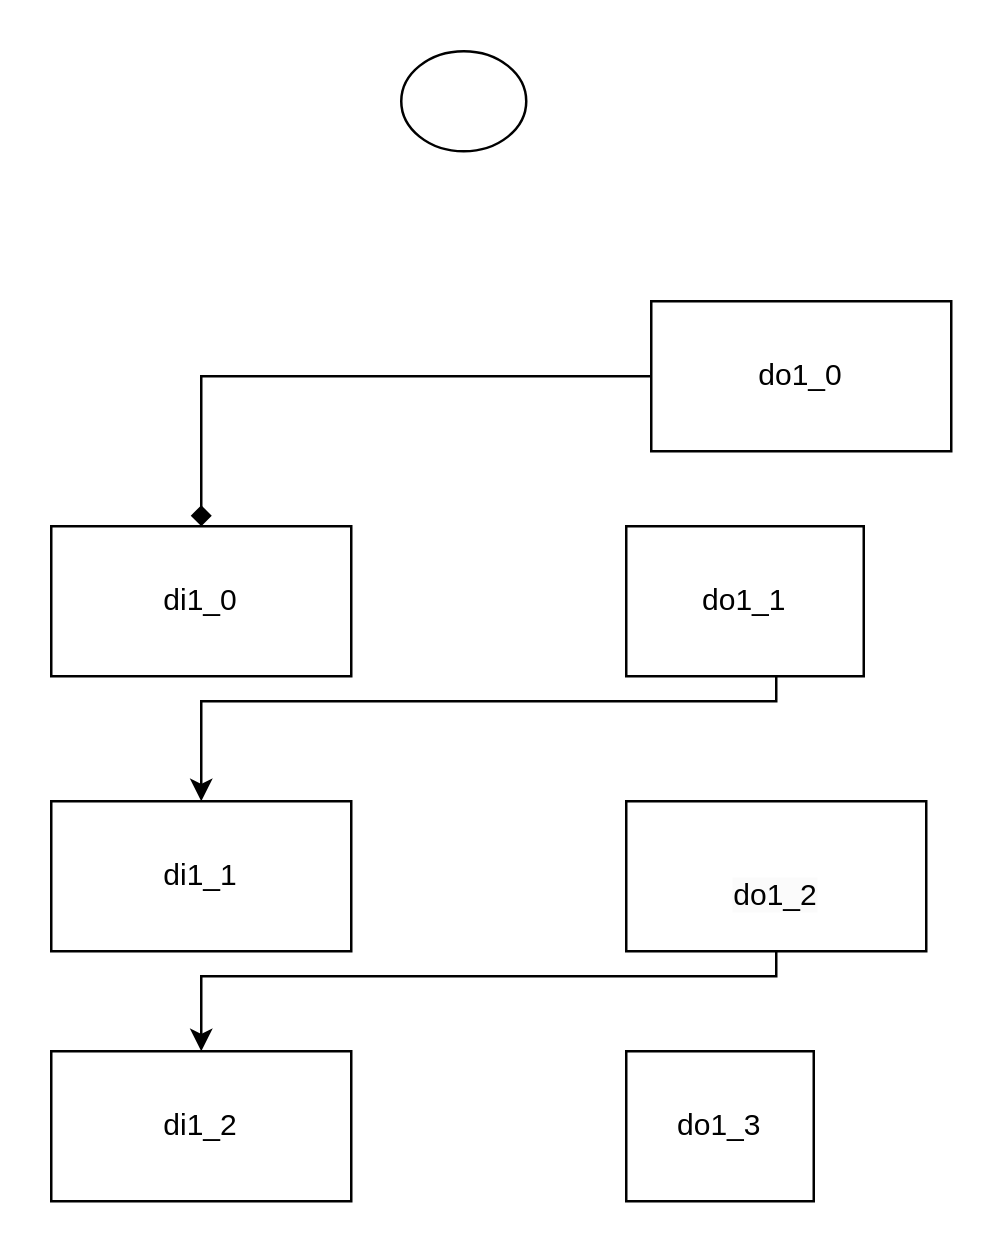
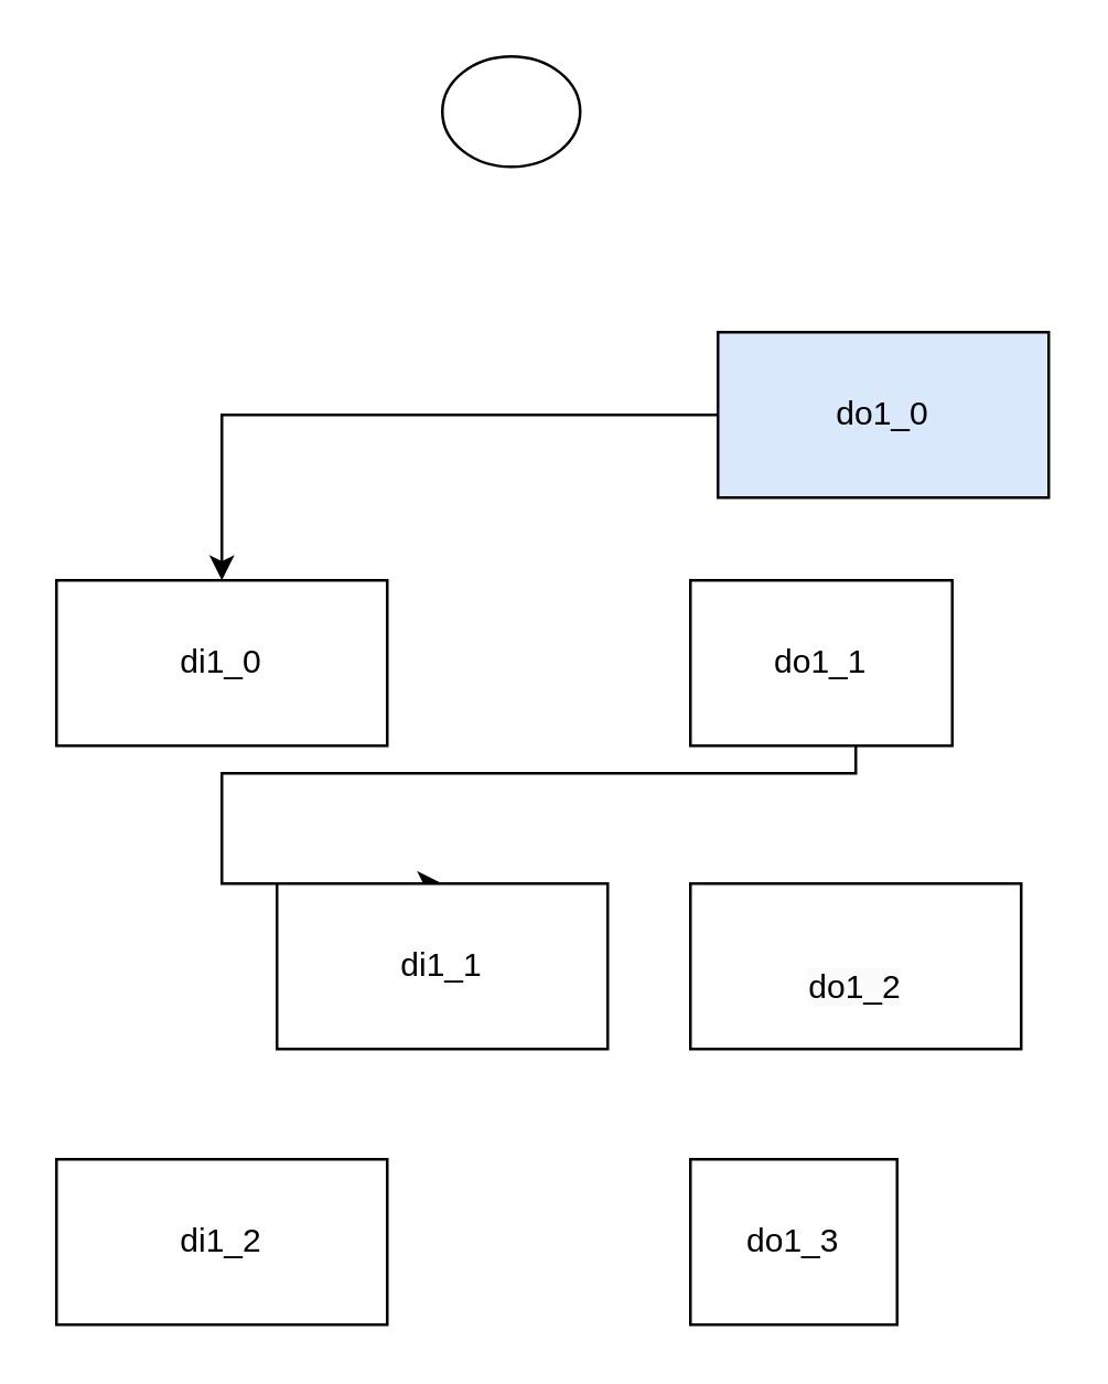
  <mxCell id="0" />
  <mxCell id="1" parent="0" />
- <mxCell id="2" style="edgeStyle=orthogonalEdgeStyle;rounded=0;orthogonalLoop=1;jettySize=auto;html=1;endArrow=diamond;" edge="1" parent="1" source="3" target="4"><mxGeometry relative="1" as="geometry" /></mxCell>
- <mxCell id="3" value="do1_0" style="rounded=0;whiteSpace=wrap;html=1;" vertex="1" parent="1"><mxGeometry x="260" y="120" width="120" height="60" as="geometry" /></mxCell>
+ <mxCell id="2" style="edgeStyle=orthogonalEdgeStyle;rounded=0;orthogonalLoop=1;jettySize=auto;html=1;" edge="1" parent="1" source="3" target="4"><mxGeometry relative="1" as="geometry" /></mxCell>
+ <mxCell id="3" value="do1_0" style="rounded=0;whiteSpace=wrap;html=1;fillColor=#dae8fc;" vertex="1" parent="1"><mxGeometry x="260" y="120" width="120" height="60" as="geometry" /></mxCell>
  <mxCell id="4" value="di1_0" style="rounded=0;whiteSpace=wrap;html=1;" vertex="1" parent="1"><mxGeometry x="20" y="210" width="120" height="60" as="geometry" /></mxCell>
  <mxCell id="5" style="edgeStyle=orthogonalEdgeStyle;rounded=0;orthogonalLoop=1;jettySize=auto;html=1;entryX=0.5;entryY=0;entryDx=0;entryDy=0;" edge="1" parent="1" source="6" target="7"><mxGeometry relative="1" as="geometry"><Array as="points"><mxPoint x="310" y="280" /><mxPoint x="80" y="280" /></Array></mxGeometry></mxCell>
  <mxCell id="6" value="do1_1" style="rounded=0;whiteSpace=wrap;html=1;" vertex="1" parent="1"><mxGeometry x="250" y="210" width="95" height="60" as="geometry" /></mxCell>
- <mxCell id="7" value="di1_1" style="rounded=0;whiteSpace=wrap;html=1;" vertex="1" parent="1"><mxGeometry x="20" y="320" width="120" height="60" as="geometry" /></mxCell>
- <mxCell id="8" style="edgeStyle=orthogonalEdgeStyle;rounded=0;orthogonalLoop=1;jettySize=auto;html=1;entryX=0.5;entryY=0;entryDx=0;entryDy=0;" edge="1" parent="1" source="9" target="11"><mxGeometry relative="1" as="geometry"><Array as="points"><mxPoint x="310" y="390" /><mxPoint x="80" y="390" /></Array></mxGeometry></mxCell>
+ <mxCell id="7" value="di1_1" style="rounded=0;whiteSpace=wrap;html=1;" vertex="1" parent="1"><mxGeometry x="100" y="320" width="120" height="60" as="geometry" /></mxCell>
  <mxCell id="9" value="&lt;br&gt;&lt;span style=&quot;color: rgb(0, 0, 0); font-family: Helvetica; font-size: 12px; font-style: normal; font-variant-ligatures: normal; font-variant-caps: normal; font-weight: 400; letter-spacing: normal; orphans: 2; text-align: center; text-indent: 0px; text-transform: none; widows: 2; word-spacing: 0px; -webkit-text-stroke-width: 0px; background-color: rgb(251, 251, 251); text-decoration-thickness: initial; text-decoration-style: initial; text-decoration-color: initial; float: none; display: inline !important;&quot;&gt;do1_2&lt;/span&gt;&lt;br&gt;" style="rounded=0;whiteSpace=wrap;html=1;" vertex="1" parent="1"><mxGeometry x="250" y="320" width="120" height="60" as="geometry" /></mxCell>
  <mxCell id="10" value="do1_3" style="rounded=0;whiteSpace=wrap;html=1;" vertex="1" parent="1"><mxGeometry x="250" y="420" width="75" height="60" as="geometry" /></mxCell>
  <mxCell id="11" value="di1_2" style="rounded=0;whiteSpace=wrap;html=1;" vertex="1" parent="1"><mxGeometry x="20" y="420" width="120" height="60" as="geometry" /></mxCell>
  <mxCell id="12" value="" style="ellipse;whiteSpace=wrap;html=1;" vertex="1" parent="1"><mxGeometry x="160" y="20" width="50" height="40" as="geometry" /></mxCell>
